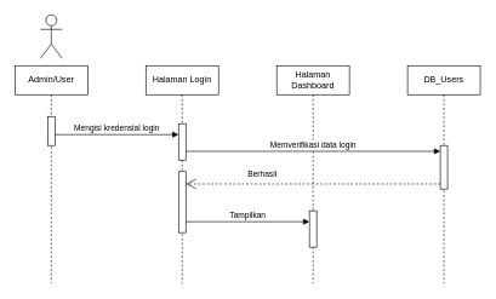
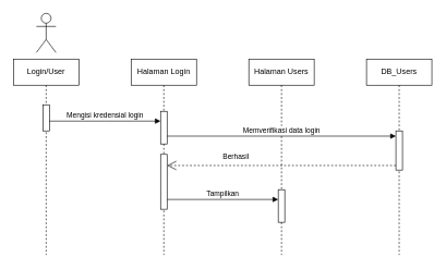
  <mxCell id="0" />
  <mxCell id="1" parent="0" />
- <mxCell id="2" value="Admin/User" style="shape=umlLifeline;perimeter=lifelinePerimeter;whiteSpace=wrap;html=1;container=0;dropTarget=0;collapsible=0;recursiveResize=0;outlineConnect=0;portConstraint=eastwest;newEdgeStyle={&quot;edgeStyle&quot;:&quot;elbowEdgeStyle&quot;,&quot;elbow&quot;:&quot;vertical&quot;,&quot;curved&quot;:0,&quot;rounded&quot;:0};" parent="1" vertex="1"><mxGeometry x="20" y="90" width="100" height="300" as="geometry" /></mxCell>
+ <mxCell id="2" value="Login/User" style="shape=umlLifeline;perimeter=lifelinePerimeter;whiteSpace=wrap;html=1;container=0;dropTarget=0;collapsible=0;recursiveResize=0;outlineConnect=0;portConstraint=eastwest;newEdgeStyle={&quot;edgeStyle&quot;:&quot;elbowEdgeStyle&quot;,&quot;elbow&quot;:&quot;vertical&quot;,&quot;curved&quot;:0,&quot;rounded&quot;:0};" parent="1" vertex="1"><mxGeometry x="20" y="90" width="100" height="300" as="geometry" /></mxCell>
  <mxCell id="3" value="" style="html=1;points=[];perimeter=orthogonalPerimeter;outlineConnect=0;targetShapes=umlLifeline;portConstraint=eastwest;newEdgeStyle={&quot;edgeStyle&quot;:&quot;elbowEdgeStyle&quot;,&quot;elbow&quot;:&quot;vertical&quot;,&quot;curved&quot;:0,&quot;rounded&quot;:0};" parent="2" vertex="1"><mxGeometry x="45" y="70" width="10" height="40" as="geometry" /></mxCell>
  <mxCell id="4" value="" style="shape=umlActor;verticalLabelPosition=bottom;verticalAlign=top;html=1;outlineConnect=0;" parent="1" vertex="1"><mxGeometry x="55" y="20" width="30" height="60" as="geometry" /></mxCell>
  <mxCell id="5" value="Halaman Login" style="shape=umlLifeline;perimeter=lifelinePerimeter;whiteSpace=wrap;html=1;container=0;dropTarget=0;collapsible=0;recursiveResize=0;outlineConnect=0;portConstraint=eastwest;newEdgeStyle={&quot;edgeStyle&quot;:&quot;elbowEdgeStyle&quot;,&quot;elbow&quot;:&quot;vertical&quot;,&quot;curved&quot;:0,&quot;rounded&quot;:0};" parent="1" vertex="1"><mxGeometry x="200" y="90" width="100" height="300" as="geometry" /></mxCell>
  <mxCell id="6" value="" style="html=1;points=[];perimeter=orthogonalPerimeter;outlineConnect=0;targetShapes=umlLifeline;portConstraint=eastwest;newEdgeStyle={&quot;edgeStyle&quot;:&quot;elbowEdgeStyle&quot;,&quot;elbow&quot;:&quot;vertical&quot;,&quot;curved&quot;:0,&quot;rounded&quot;:0};" parent="5" vertex="1"><mxGeometry x="45" y="80" width="10" height="50" as="geometry" /></mxCell>
  <mxCell id="7" value="" style="html=1;points=[];perimeter=orthogonalPerimeter;outlineConnect=0;targetShapes=umlLifeline;portConstraint=eastwest;newEdgeStyle={&quot;edgeStyle&quot;:&quot;elbowEdgeStyle&quot;,&quot;elbow&quot;:&quot;vertical&quot;,&quot;curved&quot;:0,&quot;rounded&quot;:0};" parent="5" vertex="1"><mxGeometry x="45" y="146" width="10" height="84" as="geometry" /></mxCell>
  <mxCell id="8" value="Mengisi kredensial login" style="html=1;verticalAlign=bottom;endArrow=block;edgeStyle=elbowEdgeStyle;elbow=vertical;curved=0;rounded=0;" parent="1" source="3" target="6" edge="1"><mxGeometry width="80" relative="1" as="geometry"><mxPoint x="80" y="220" as="sourcePoint" /><mxPoint x="240" y="220" as="targetPoint" /></mxGeometry></mxCell>
- <mxCell id="9" value="Halaman Dashboard" style="shape=umlLifeline;perimeter=lifelinePerimeter;whiteSpace=wrap;html=1;container=0;dropTarget=0;collapsible=0;recursiveResize=0;outlineConnect=0;portConstraint=eastwest;newEdgeStyle={&quot;edgeStyle&quot;:&quot;elbowEdgeStyle&quot;,&quot;elbow&quot;:&quot;vertical&quot;,&quot;curved&quot;:0,&quot;rounded&quot;:0};" parent="1" vertex="1"><mxGeometry x="380" y="90" width="100" height="300" as="geometry" /></mxCell>
+ <mxCell id="9" value="Halaman Users" style="shape=umlLifeline;perimeter=lifelinePerimeter;whiteSpace=wrap;html=1;container=0;dropTarget=0;collapsible=0;recursiveResize=0;outlineConnect=0;portConstraint=eastwest;newEdgeStyle={&quot;edgeStyle&quot;:&quot;elbowEdgeStyle&quot;,&quot;elbow&quot;:&quot;vertical&quot;,&quot;curved&quot;:0,&quot;rounded&quot;:0};" parent="1" vertex="1"><mxGeometry x="380" y="90" width="100" height="300" as="geometry" /></mxCell>
  <mxCell id="10" value="" style="html=1;points=[];perimeter=orthogonalPerimeter;outlineConnect=0;targetShapes=umlLifeline;portConstraint=eastwest;newEdgeStyle={&quot;edgeStyle&quot;:&quot;elbowEdgeStyle&quot;,&quot;elbow&quot;:&quot;vertical&quot;,&quot;curved&quot;:0,&quot;rounded&quot;:0};" parent="9" vertex="1"><mxGeometry x="45" y="200" width="10" height="50" as="geometry" /></mxCell>
  <mxCell id="11" value="DB_Users" style="shape=umlLifeline;perimeter=lifelinePerimeter;whiteSpace=wrap;html=1;container=0;dropTarget=0;collapsible=0;recursiveResize=0;outlineConnect=0;portConstraint=eastwest;newEdgeStyle={&quot;edgeStyle&quot;:&quot;elbowEdgeStyle&quot;,&quot;elbow&quot;:&quot;vertical&quot;,&quot;curved&quot;:0,&quot;rounded&quot;:0};" parent="1" vertex="1"><mxGeometry x="560" y="90" width="100" height="300" as="geometry" /></mxCell>
  <mxCell id="12" value="" style="html=1;points=[];perimeter=orthogonalPerimeter;outlineConnect=0;targetShapes=umlLifeline;portConstraint=eastwest;newEdgeStyle={&quot;edgeStyle&quot;:&quot;elbowEdgeStyle&quot;,&quot;elbow&quot;:&quot;vertical&quot;,&quot;curved&quot;:0,&quot;rounded&quot;:0};" parent="11" vertex="1"><mxGeometry x="45" y="110" width="10" height="60" as="geometry" /></mxCell>
  <mxCell id="13" value="Memverifikasi data login" style="html=1;verticalAlign=bottom;endArrow=block;edgeStyle=elbowEdgeStyle;elbow=vertical;curved=0;rounded=0;" parent="1" edge="1"><mxGeometry width="80" relative="1" as="geometry"><mxPoint x="255" y="208" as="sourcePoint" /><mxPoint x="605" y="208" as="targetPoint" /><Array as="points"><mxPoint x="400" y="208" /><mxPoint x="610" y="228" /></Array></mxGeometry></mxCell>
  <mxCell id="14" value="Berhasil" style="endArrow=open;endSize=12;dashed=1;html=1;rounded=0;" parent="1" edge="1"><mxGeometry x="0.4" y="-13" width="160" relative="1" as="geometry"><mxPoint x="605" y="253" as="sourcePoint" /><mxPoint x="255" y="253" as="targetPoint" /><mxPoint as="offset" /></mxGeometry></mxCell>
  <mxCell id="15" value="Tampilkan" style="html=1;verticalAlign=bottom;endArrow=block;edgeStyle=elbowEdgeStyle;elbow=vertical;curved=0;rounded=0;" parent="1" source="7" target="10" edge="1"><mxGeometry width="80" relative="1" as="geometry"><mxPoint x="260" y="310" as="sourcePoint" /><mxPoint x="340" y="310" as="targetPoint" /></mxGeometry></mxCell>
